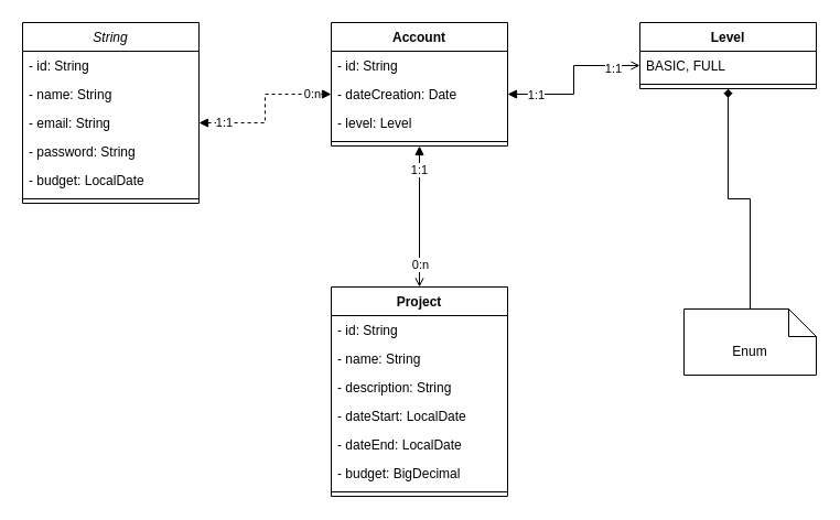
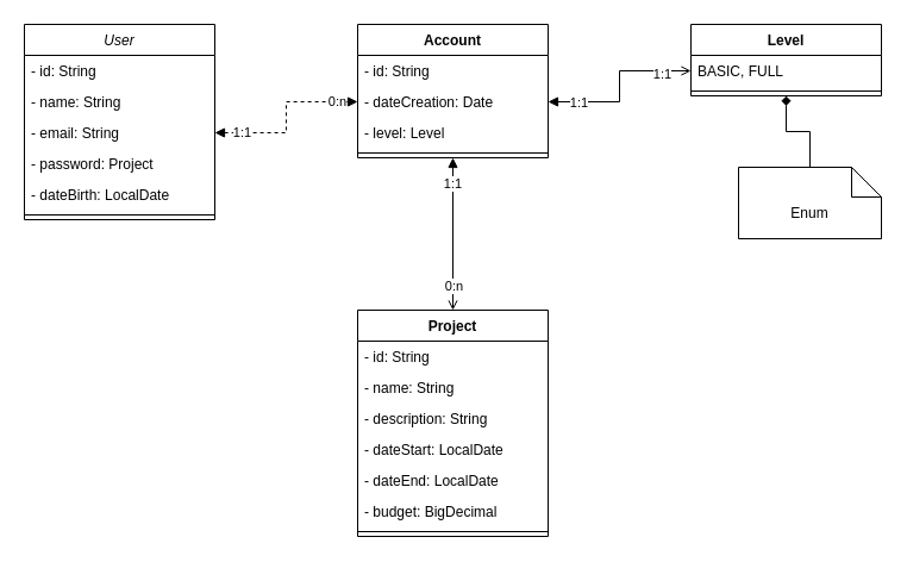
  <mxCell id="0" />
  <mxCell id="1" parent="0" />
- <mxCell id="2" value="String" style="swimlane;fontStyle=2;align=center;verticalAlign=top;childLayout=stackLayout;horizontal=1;startSize=26;horizontalStack=0;resizeParent=1;resizeLast=0;collapsible=1;marginBottom=0;rounded=0;shadow=0;strokeWidth=1;strokeColor=default;" parent="1" vertex="1"><mxGeometry x="20" y="20" width="160" height="164" as="geometry"><mxRectangle x="230" y="140" width="160" height="26" as="alternateBounds" /></mxGeometry></mxCell>
+ <mxCell id="2" value="User" style="swimlane;fontStyle=2;align=center;verticalAlign=top;childLayout=stackLayout;horizontal=1;startSize=26;horizontalStack=0;resizeParent=1;resizeLast=0;collapsible=1;marginBottom=0;rounded=0;shadow=0;strokeWidth=1;strokeColor=default;" parent="1" vertex="1"><mxGeometry x="20" y="20" width="160" height="164" as="geometry"><mxRectangle x="230" y="140" width="160" height="26" as="alternateBounds" /></mxGeometry></mxCell>
  <mxCell id="3" value="- id: String" style="text;align=left;verticalAlign=top;spacingLeft=4;spacingRight=4;overflow=hidden;rotatable=0;points=[[0,0.5],[1,0.5]];portConstraint=eastwest;" parent="2" vertex="1"><mxGeometry y="26" width="160" height="26" as="geometry" /></mxCell>
  <mxCell id="4" value="- name: String" style="text;align=left;verticalAlign=top;spacingLeft=4;spacingRight=4;overflow=hidden;rotatable=0;points=[[0,0.5],[1,0.5]];portConstraint=eastwest;rounded=0;shadow=0;html=0;" parent="2" vertex="1"><mxGeometry y="52" width="160" height="26" as="geometry" /></mxCell>
  <mxCell id="5" value="- email: String" style="text;align=left;verticalAlign=top;spacingLeft=4;spacingRight=4;overflow=hidden;rotatable=0;points=[[0,0.5],[1,0.5]];portConstraint=eastwest;rounded=0;shadow=0;html=0;" parent="2" vertex="1"><mxGeometry y="78" width="160" height="26" as="geometry" /></mxCell>
- <mxCell id="6" value="- password: String" style="text;strokeColor=none;fillColor=none;align=left;verticalAlign=top;spacingLeft=4;spacingRight=4;overflow=hidden;rotatable=0;points=[[0,0.5],[1,0.5]];portConstraint=eastwest;whiteSpace=wrap;html=1;" vertex="1" parent="2"><mxGeometry y="104" width="160" height="26" as="geometry" /></mxCell>
- <mxCell id="7" value="- budget: LocalDate&amp;nbsp;" style="text;strokeColor=none;fillColor=none;align=left;verticalAlign=top;spacingLeft=4;spacingRight=4;overflow=hidden;rotatable=0;points=[[0,0.5],[1,0.5]];portConstraint=eastwest;whiteSpace=wrap;html=1;" vertex="1" parent="2"><mxGeometry y="130" width="160" height="26" as="geometry" /></mxCell>
+ <mxCell id="6" value="- password: Project" style="text;strokeColor=none;fillColor=none;align=left;verticalAlign=top;spacingLeft=4;spacingRight=4;overflow=hidden;rotatable=0;points=[[0,0.5],[1,0.5]];portConstraint=eastwest;whiteSpace=wrap;html=1;" vertex="1" parent="2"><mxGeometry y="104" width="160" height="26" as="geometry" /></mxCell>
+ <mxCell id="7" value="- dateBirth: LocalDate&amp;nbsp;" style="text;strokeColor=none;fillColor=none;align=left;verticalAlign=top;spacingLeft=4;spacingRight=4;overflow=hidden;rotatable=0;points=[[0,0.5],[1,0.5]];portConstraint=eastwest;whiteSpace=wrap;html=1;" vertex="1" parent="2"><mxGeometry y="130" width="160" height="26" as="geometry" /></mxCell>
  <mxCell id="8" value="" style="line;html=1;strokeWidth=1;align=left;verticalAlign=middle;spacingTop=-1;spacingLeft=3;spacingRight=3;rotatable=0;labelPosition=right;points=[];portConstraint=eastwest;" parent="2" vertex="1"><mxGeometry y="156" width="160" height="8" as="geometry" /></mxCell>
  <mxCell id="9" value="Account" style="swimlane;fontStyle=1;align=center;verticalAlign=top;childLayout=stackLayout;horizontal=1;startSize=26;horizontalStack=0;resizeParent=1;resizeParentMax=0;resizeLast=0;collapsible=1;marginBottom=0;whiteSpace=wrap;html=1;" vertex="1" parent="1"><mxGeometry x="300" y="20" width="160" height="112" as="geometry" /></mxCell>
  <mxCell id="10" value="- id: String&lt;br&gt;" style="text;strokeColor=none;fillColor=none;align=left;verticalAlign=top;spacingLeft=4;spacingRight=4;overflow=hidden;rotatable=0;points=[[0,0.5],[1,0.5]];portConstraint=eastwest;whiteSpace=wrap;html=1;" vertex="1" parent="9"><mxGeometry y="26" width="160" height="26" as="geometry" /></mxCell>
  <mxCell id="11" value="- dateCreation: Date" style="text;strokeColor=none;fillColor=none;align=left;verticalAlign=top;spacingLeft=4;spacingRight=4;overflow=hidden;rotatable=0;points=[[0,0.5],[1,0.5]];portConstraint=eastwest;whiteSpace=wrap;html=1;" vertex="1" parent="9"><mxGeometry y="52" width="160" height="26" as="geometry" /></mxCell>
  <mxCell id="12" value="- level: Level" style="text;strokeColor=none;fillColor=none;align=left;verticalAlign=top;spacingLeft=4;spacingRight=4;overflow=hidden;rotatable=0;points=[[0,0.5],[1,0.5]];portConstraint=eastwest;whiteSpace=wrap;html=1;" vertex="1" parent="9"><mxGeometry y="78" width="160" height="26" as="geometry" /></mxCell>
  <mxCell id="13" value="" style="line;strokeWidth=1;fillColor=none;align=left;verticalAlign=middle;spacingTop=-1;spacingLeft=3;spacingRight=3;rotatable=0;labelPosition=right;points=[];portConstraint=eastwest;strokeColor=inherit;" vertex="1" parent="9"><mxGeometry y="104" width="160" height="8" as="geometry" /></mxCell>
  <mxCell id="14" value="Level" style="swimlane;fontStyle=1;align=center;verticalAlign=top;childLayout=stackLayout;horizontal=1;startSize=26;horizontalStack=0;resizeParent=1;resizeParentMax=0;resizeLast=0;collapsible=1;marginBottom=0;whiteSpace=wrap;html=1;" vertex="1" parent="1"><mxGeometry x="580" y="20" width="160" height="60" as="geometry" /></mxCell>
  <mxCell id="15" value="BASIC, FULL" style="text;strokeColor=none;fillColor=none;align=left;verticalAlign=top;spacingLeft=4;spacingRight=4;overflow=hidden;rotatable=0;points=[[0,0.5],[1,0.5]];portConstraint=eastwest;whiteSpace=wrap;html=1;" vertex="1" parent="14"><mxGeometry y="26" width="160" height="26" as="geometry" /></mxCell>
  <mxCell id="16" value="" style="line;strokeWidth=1;fillColor=none;align=left;verticalAlign=middle;spacingTop=-1;spacingLeft=3;spacingRight=3;rotatable=0;labelPosition=right;points=[];portConstraint=eastwest;strokeColor=inherit;" vertex="1" parent="14"><mxGeometry y="52" width="160" height="8" as="geometry" /></mxCell>
  <mxCell id="17" style="edgeStyle=orthogonalEdgeStyle;rounded=0;orthogonalLoop=1;jettySize=auto;html=1;entryX=0.5;entryY=1;entryDx=0;entryDy=0;endArrow=diamond;" edge="1" parent="1" source="18" target="14"><mxGeometry relative="1" as="geometry" /></mxCell>
- <mxCell id="18" value="Enum" style="shape=note2;boundedLbl=1;whiteSpace=wrap;html=1;size=25;verticalAlign=top;align=center;" vertex="1" parent="1"><mxGeometry x="620" y="280" width="120" height="60" as="geometry" /></mxCell>
+ <mxCell id="18" value="Enum" style="shape=note2;boundedLbl=1;whiteSpace=wrap;html=1;size=25;verticalAlign=top;align=center;" vertex="1" parent="1"><mxGeometry x="620" y="140" width="120" height="60" as="geometry" /></mxCell>
  <mxCell id="19" value="" style="endArrow=open;startArrow=block;endFill=1;startFill=1;html=1;rounded=0;exitX=1;exitY=0.5;exitDx=0;exitDy=0;entryX=0;entryY=0.5;entryDx=0;entryDy=0;edgeStyle=orthogonalEdgeStyle;" edge="1" parent="1" source="11" target="15"><mxGeometry width="160" relative="1" as="geometry"><mxPoint x="340" y="320" as="sourcePoint" /><mxPoint x="500" y="320" as="targetPoint" /></mxGeometry></mxCell>
  <mxCell id="20" value="1:1" style="edgeLabel;html=1;align=center;verticalAlign=middle;resizable=0;points=[];" vertex="1" connectable="0" parent="19"><mxGeometry x="-0.657" relative="1" as="geometry"><mxPoint as="offset" /></mxGeometry></mxCell>
  <mxCell id="21" value="1:1" style="edgeLabel;html=1;align=center;verticalAlign=middle;resizable=0;points=[];" vertex="1" connectable="0" parent="19"><mxGeometry x="0.657" y="-2" relative="1" as="geometry"><mxPoint as="offset" /></mxGeometry></mxCell>
  <mxCell id="22" value="" style="endArrow=block;startArrow=block;endFill=1;startFill=1;html=1;rounded=0;exitX=1;exitY=0.5;exitDx=0;exitDy=0;entryX=0;entryY=0.5;entryDx=0;entryDy=0;edgeStyle=orthogonalEdgeStyle;dashed=1;" edge="1" parent="1" source="5" target="11"><mxGeometry width="160" relative="1" as="geometry"><mxPoint x="130" y="320" as="sourcePoint" /><mxPoint x="290" y="320" as="targetPoint" /></mxGeometry></mxCell>
  <mxCell id="23" value="1:1" style="edgeLabel;html=1;align=center;verticalAlign=middle;resizable=0;points=[];" vertex="1" connectable="0" parent="22"><mxGeometry x="-0.699" y="1" relative="1" as="geometry"><mxPoint as="offset" /></mxGeometry></mxCell>
  <mxCell id="24" value="0:n" style="edgeLabel;html=1;align=center;verticalAlign=middle;resizable=0;points=[];" vertex="1" connectable="0" parent="22"><mxGeometry x="0.753" y="1" relative="1" as="geometry"><mxPoint as="offset" /></mxGeometry></mxCell>
  <mxCell id="25" value="Project" style="swimlane;fontStyle=1;align=center;verticalAlign=top;childLayout=stackLayout;horizontal=1;startSize=26;horizontalStack=0;resizeParent=1;resizeParentMax=0;resizeLast=0;collapsible=1;marginBottom=0;whiteSpace=wrap;html=1;" vertex="1" parent="1"><mxGeometry x="300" y="260" width="160" height="190" as="geometry" /></mxCell>
  <mxCell id="26" value="- id: String&amp;nbsp;" style="text;strokeColor=none;fillColor=none;align=left;verticalAlign=top;spacingLeft=4;spacingRight=4;overflow=hidden;rotatable=0;points=[[0,0.5],[1,0.5]];portConstraint=eastwest;whiteSpace=wrap;html=1;" vertex="1" parent="25"><mxGeometry y="26" width="160" height="26" as="geometry" /></mxCell>
  <mxCell id="27" value="- name: String" style="text;strokeColor=none;fillColor=none;align=left;verticalAlign=top;spacingLeft=4;spacingRight=4;overflow=hidden;rotatable=0;points=[[0,0.5],[1,0.5]];portConstraint=eastwest;whiteSpace=wrap;html=1;" vertex="1" parent="25"><mxGeometry y="52" width="160" height="26" as="geometry" /></mxCell>
  <mxCell id="28" value="- description: String" style="text;strokeColor=none;fillColor=none;align=left;verticalAlign=top;spacingLeft=4;spacingRight=4;overflow=hidden;rotatable=0;points=[[0,0.5],[1,0.5]];portConstraint=eastwest;whiteSpace=wrap;html=1;" vertex="1" parent="25"><mxGeometry y="78" width="160" height="26" as="geometry" /></mxCell>
  <mxCell id="29" value="- dateStart: LocalDate" style="text;strokeColor=none;fillColor=none;align=left;verticalAlign=top;spacingLeft=4;spacingRight=4;overflow=hidden;rotatable=0;points=[[0,0.5],[1,0.5]];portConstraint=eastwest;whiteSpace=wrap;html=1;" vertex="1" parent="25"><mxGeometry y="104" width="160" height="26" as="geometry" /></mxCell>
  <mxCell id="30" value="- dateEnd: LocalDate" style="text;strokeColor=none;fillColor=none;align=left;verticalAlign=top;spacingLeft=4;spacingRight=4;overflow=hidden;rotatable=0;points=[[0,0.5],[1,0.5]];portConstraint=eastwest;whiteSpace=wrap;html=1;" vertex="1" parent="25"><mxGeometry y="130" width="160" height="26" as="geometry" /></mxCell>
  <mxCell id="31" value="- budget: BigDecimal" style="text;strokeColor=none;fillColor=none;align=left;verticalAlign=top;spacingLeft=4;spacingRight=4;overflow=hidden;rotatable=0;points=[[0,0.5],[1,0.5]];portConstraint=eastwest;whiteSpace=wrap;html=1;" vertex="1" parent="25"><mxGeometry y="156" width="160" height="26" as="geometry" /></mxCell>
  <mxCell id="32" value="" style="line;strokeWidth=1;fillColor=none;align=left;verticalAlign=middle;spacingTop=-1;spacingLeft=3;spacingRight=3;rotatable=0;labelPosition=right;points=[];portConstraint=eastwest;strokeColor=inherit;" vertex="1" parent="25"><mxGeometry y="182" width="160" height="8" as="geometry" /></mxCell>
  <mxCell id="33" value="" style="endArrow=open;startArrow=block;endFill=1;startFill=1;html=1;rounded=0;exitX=0.5;exitY=1;exitDx=0;exitDy=0;entryX=0.5;entryY=0;entryDx=0;entryDy=0;" edge="1" parent="1" source="9" target="25"><mxGeometry width="160" relative="1" as="geometry"><mxPoint x="270" y="320" as="sourcePoint" /><mxPoint x="430" y="320" as="targetPoint" /></mxGeometry></mxCell>
  <mxCell id="34" value="1:1" style="edgeLabel;html=1;align=center;verticalAlign=middle;resizable=0;points=[];" vertex="1" connectable="0" parent="33"><mxGeometry x="-0.672" y="-1" relative="1" as="geometry"><mxPoint as="offset" /></mxGeometry></mxCell>
  <mxCell id="35" value="0:n" style="edgeLabel;html=1;align=center;verticalAlign=middle;resizable=0;points=[];" vertex="1" connectable="0" parent="33"><mxGeometry x="0.672" relative="1" as="geometry"><mxPoint as="offset" /></mxGeometry></mxCell>
